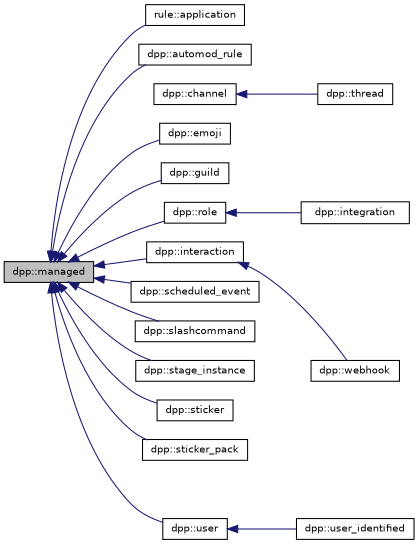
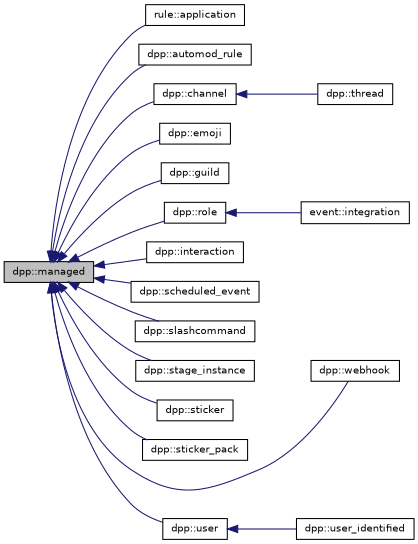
  digraph {
    rankdir=LR
    node [color=black fontname=Helvetica fontsize=10 shape=record]
    edge [color=midnightblue dir=back fontname=Helvetica fontsize=10 labelfontname=Helvetica labelfontsize=10 style=solid]
    n1 [fillcolor=grey75 fontcolor=black height=0.2 label="dpp::managed" style=filled width=0.4]
    n2 [height=0.2 label="rule::application" width=0.4]
    n3 [height=0.2 label="dpp::automod_rule" width=0.4]
    n4 [height=0.2 label="dpp::channel" width=0.4]
    n5 [height=0.2 label="dpp::emoji" width=0.4]
    n6 [height=0.2 label="dpp::guild" width=0.4]
    n7 [height=0.2 label="dpp::interaction" width=0.4]
    n8 [height=0.2 label="dpp::role" width=0.4]
    n9 [height=0.2 label="dpp::scheduled_event" width=0.4]
    n10 [height=0.2 label="dpp::slashcommand" width=0.4]
    n11 [height=0.2 label="dpp::stage_instance" width=0.4]
    n12 [height=0.2 label="dpp::sticker" width=0.4]
    n13 [height=0.2 label="dpp::sticker_pack" width=0.4]
    n14 [height=0.2 label="dpp::user" width=0.4]
    n15 [height=0.2 label="dpp::webhook" width=0.4]
    n16 [height=0.2 label="dpp::thread" width=0.4]
-   n17 [height=0.2 label="dpp::integration" width=0.4]
+   n17 [height=0.2 label="event::integration" width=0.4]
    n18 [height=0.2 label="dpp::user_identified" width=0.4]
    n1 -> n2
    n1 -> n3
+   n1 -> n4
    n1 -> n5
    n1 -> n6
    n1 -> n7
    n1 -> n8
    n1 -> n9
    n1 -> n10
    n1 -> n11
    n1 -> n12
    n1 -> n13
    n1 -> n14
-   n7 -> n15
+   n1 -> n15
    n4 -> n16
    n8 -> n17
    n14 -> n18
  }
